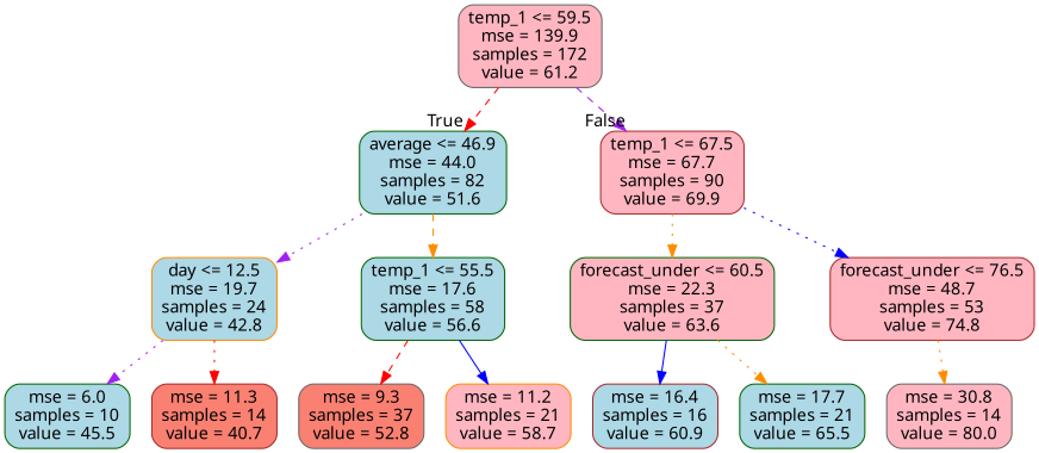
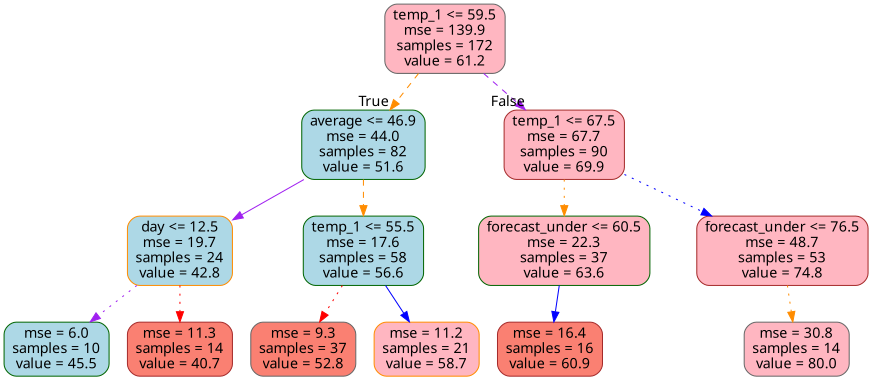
  digraph {
    fontname="Noto Sans"
    node [color=darkgreen fillcolor=lightpink fontname="Noto Sans" shape=box style="rounded,filled"]
    edge [color=darkorange fontname="Noto Sans" style=dotted]
    n1 [color=gray40 label="temp_1 <= 59.5\nmse = 139.9\nsamples = 172\nvalue = 61.2"]
    n2 [fillcolor=lightblue label="average <= 46.9\nmse = 44.0\nsamples = 82\nvalue = 51.6"]
    n3 [color=brown label="temp_1 <= 67.5\nmse = 67.7\nsamples = 90\nvalue = 69.9"]
    n4 [color=darkorange fillcolor=lightblue label="day <= 12.5\nmse = 19.7\nsamples = 24\nvalue = 42.8"]
    n5 [fillcolor=lightblue label="temp_1 <= 55.5\nmse = 17.6\nsamples = 58\nvalue = 56.6"]
    n6 [label="forecast_under <= 60.5\nmse = 22.3\nsamples = 37\nvalue = 63.6"]
    n7 [color=brown label="forecast_under <= 76.5\nmse = 48.7\nsamples = 53\nvalue = 74.8"]
    n8 [fillcolor=lightblue label="mse = 6.0\nsamples = 10\nvalue = 45.5"]
    n9 [color=brown fillcolor=salmon label="mse = 11.3\nsamples = 14\nvalue = 40.7"]
    n10 [color=gray40 fillcolor=salmon label="mse = 9.3\nsamples = 37\nvalue = 52.8"]
    n11 [color=darkorange label="mse = 11.2\nsamples = 21\nvalue = 58.7"]
-   n12 [color=brown fillcolor=lightblue label="mse = 16.4\nsamples = 16\nvalue = 60.9"]
-   n13 [fillcolor=lightblue label="mse = 17.7\nsamples = 21\nvalue = 65.5"]
+   n12 [color=brown fillcolor=salmon label="mse = 16.4\nsamples = 16\nvalue = 60.9"]
    n14 [color=gray40 label="mse = 30.8\nsamples = 14\nvalue = 80.0"]
-   n1 -> n2 [color=red headlabel=True labelangle=45 labeldistance=2.5 style=dashed]
+   n1 -> n2 [headlabel=True labelangle=45 labeldistance=2.5 style=dashed]
    n1 -> n3 [color=purple headlabel=False labelangle=-45 labeldistance=2.5 style=dashed]
-   n2 -> n4 [color=purple]
+   n2 -> n4 [color=purple style=solid]
    n2 -> n5 [style=dashed]
    n3 -> n6
    n3 -> n7 [color=blue]
    n4 -> n8 [color=purple]
    n4 -> n9 [color=red]
-   n5 -> n10 [color=red style=dashed]
+   n5 -> n10 [color=red]
    n5 -> n11 [color=blue style=solid]
    n6 -> n12 [color=blue style=solid]
-   n6 -> n13
    n7 -> n14
  }
